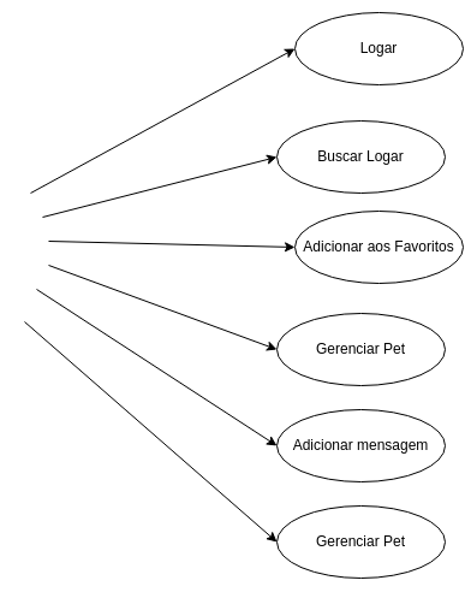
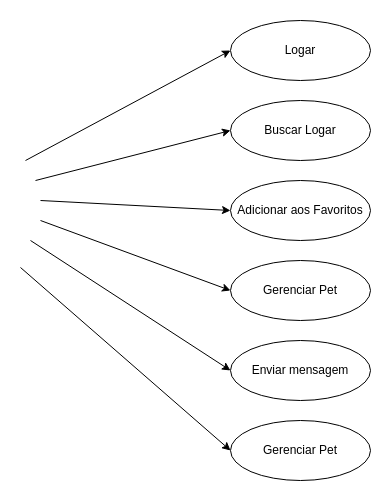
  <mxCell id="0" />
  <mxCell id="1" parent="0" />
- <mxCell id="2" value="Logar&lt;br&gt;" style="ellipse;whiteSpace=wrap;html=1;" parent="1" vertex="1"><mxGeometry x="245" y="10" width="140" height="60" as="geometry" /></mxCell>
+ <mxCell id="2" value="Logar&lt;br&gt;" style="ellipse;whiteSpace=wrap;html=1;" parent="1" vertex="1"><mxGeometry x="230" y="20" width="140" height="60" as="geometry" /></mxCell>
  <mxCell id="3" value="Buscar Logar&lt;br&gt;" style="ellipse;whiteSpace=wrap;html=1;" parent="1" vertex="1"><mxGeometry x="230" y="100" width="140" height="60" as="geometry" /></mxCell>
- <mxCell id="4" value="Adicionar aos Favoritos&lt;br&gt;" style="ellipse;whiteSpace=wrap;html=1;" parent="1" vertex="1"><mxGeometry x="245" y="175" width="140" height="60" as="geometry" /></mxCell>
- <mxCell id="5" value="Adicionar mensagem" style="ellipse;whiteSpace=wrap;html=1;" parent="1" vertex="1"><mxGeometry x="230" y="340" width="140" height="60" as="geometry" /></mxCell>
+ <mxCell id="4" value="Adicionar aos Favoritos&lt;br&gt;" style="ellipse;whiteSpace=wrap;html=1;" parent="1" vertex="1"><mxGeometry x="230" y="180" width="140" height="60" as="geometry" /></mxCell>
+ <mxCell id="5" value="Enviar mensagem" style="ellipse;whiteSpace=wrap;html=1;" parent="1" vertex="1"><mxGeometry x="230" y="340" width="140" height="60" as="geometry" /></mxCell>
  <mxCell id="6" value="" style="endArrow=classic;html=1;entryX=0;entryY=0.5;entryDx=0;entryDy=0;" parent="1" target="5" edge="1"><mxGeometry width="50" height="50" relative="1" as="geometry"><mxPoint x="30" y="240" as="sourcePoint" /><mxPoint x="180" y="350" as="targetPoint" /></mxGeometry></mxCell>
  <mxCell id="7" value="" style="endArrow=classic;html=1;strokeColor=#000000;entryX=0;entryY=0.5;entryDx=0;entryDy=0;" parent="1" target="2" edge="1"><mxGeometry width="50" height="50" relative="1" as="geometry"><mxPoint x="25" y="160" as="sourcePoint" /><mxPoint x="201" y="10" as="targetPoint" /></mxGeometry></mxCell>
  <mxCell id="8" value="" style="endArrow=classic;html=1;strokeColor=#000000;entryX=0;entryY=0.5;entryDx=0;entryDy=0;" parent="1" target="3" edge="1"><mxGeometry width="50" height="50" relative="1" as="geometry"><mxPoint x="35" y="180" as="sourcePoint" /><mxPoint x="195" y="90" as="targetPoint" /></mxGeometry></mxCell>
  <mxCell id="9" value="" style="endArrow=classic;html=1;strokeColor=#000000;entryX=0;entryY=0.5;entryDx=0;entryDy=0;" parent="1" target="4" edge="1"><mxGeometry width="50" height="50" relative="1" as="geometry"><mxPoint x="40" y="200" as="sourcePoint" /><mxPoint x="160" y="210" as="targetPoint" /></mxGeometry></mxCell>
  <mxCell id="10" value="" style="endArrow=classic;html=1;strokeColor=#000000;entryX=0;entryY=0.5;entryDx=0;entryDy=0;" parent="1" target="11" edge="1"><mxGeometry width="50" height="50" relative="1" as="geometry"><mxPoint x="40" y="220" as="sourcePoint" /><mxPoint x="170" y="280" as="targetPoint" /></mxGeometry></mxCell>
  <mxCell id="11" value="Gerenciar Pet" style="ellipse;whiteSpace=wrap;html=1;" vertex="1" parent="1"><mxGeometry x="230" y="260" width="140" height="60" as="geometry" /></mxCell>
  <mxCell id="12" value="Gerenciar Pet" style="ellipse;whiteSpace=wrap;html=1;" vertex="1" parent="1"><mxGeometry x="230" y="420" width="140" height="60" as="geometry" /></mxCell>
  <mxCell id="13" value="" style="endArrow=classic;html=1;entryX=0;entryY=0.5;entryDx=0;entryDy=0;" edge="1" parent="1" target="12"><mxGeometry width="50" height="50" relative="1" as="geometry"><mxPoint x="20" y="267" as="sourcePoint" /><mxPoint x="209.02" y="399.98" as="targetPoint" /></mxGeometry></mxCell>
